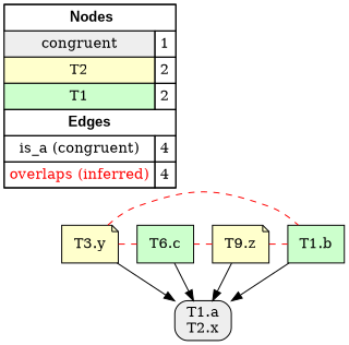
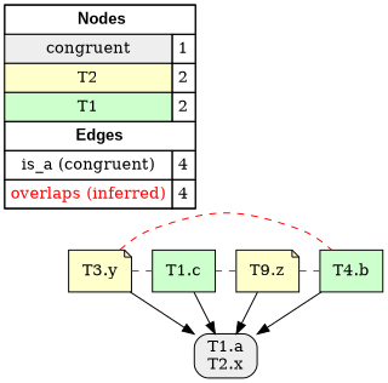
  digraph {
    fontname="DejaVu Serif"
    rankdir=TB
    node [fillcolor="#FFFFCC" fontname="DejaVu Serif" shape=box style=filled]
    edge [arrowhead=normal color="#000000" constraint=true fontname="DejaVu Serif" penwidth=1 style=solid]
    n1 [fillcolor=white label=<   <TABLE BORDER="0" CELLBORDER="1" CELLSPACING="0" CELLPADDING="4">  <TR> <TD COLSPAN="2"><font face="Arial Black"> Nodes</font></TD> </TR>  <TR>   <TD bgcolor="#EEEEEE" fontname="helvetica">congruent</TD>   <TD>1</TD>   </TR>  <TR>   <TD bgcolor="#FFFFCC" fontname="helvetica">T2</TD>   <TD>2</TD>   </TR>  <TR>   <TD bgcolor="#CCFFCC" fontname="helvetica">T1</TD>   <TD>2</TD>   </TR>  <TR> <TD COLSPAN="2"><font face = "Arial Black"> Edges </font></TD> </TR>  <TR>   <TD><font color ="#000000">is_a (congruent)</font></TD><TD>4</TD> </TR> <TR>   <TD><font color ="#FF0000">overlaps (inferred)</font></TD><TD>4</TD> </TR> </TABLE>   > margin=0]
    "T1.a\nT2.x" [fillcolor="#EEEEEE" style="filled,rounded"]
    n3 [label="T3.y" shape=note]
-   "T1.c" [fillcolor="#CCFFCC" label="T6.c"]
-   "T1.b" [fillcolor="#CCFFCC"]
+   "T1.c" [fillcolor="#CCFFCC"]
+   "T1.b" [fillcolor="#CCFFCC" label="T4.b"]
    n6 [label="T9.z" shape=note]
    subgraph sub_1 {
      rank=source
      n1
    }
    n3 -> "T1.a\nT2.x"
    n3 -> "T1.c" [arrowhead=none color="#FF0000" constraint=false style=dashed]
    n3 -> "T1.b" [arrowhead=none color="#FF0000" constraint=false style=dashed]
    "T1.c" -> "T1.a\nT2.x"
    "T1.b" -> "T1.a\nT2.x"
    n6 -> "T1.a\nT2.x"
    n6 -> "T1.c" [arrowhead=none color="#FF0000" constraint=false style=dashed]
    n6 -> "T1.b" [arrowhead=none color="#FF0000" constraint=false style=dashed]
  }
